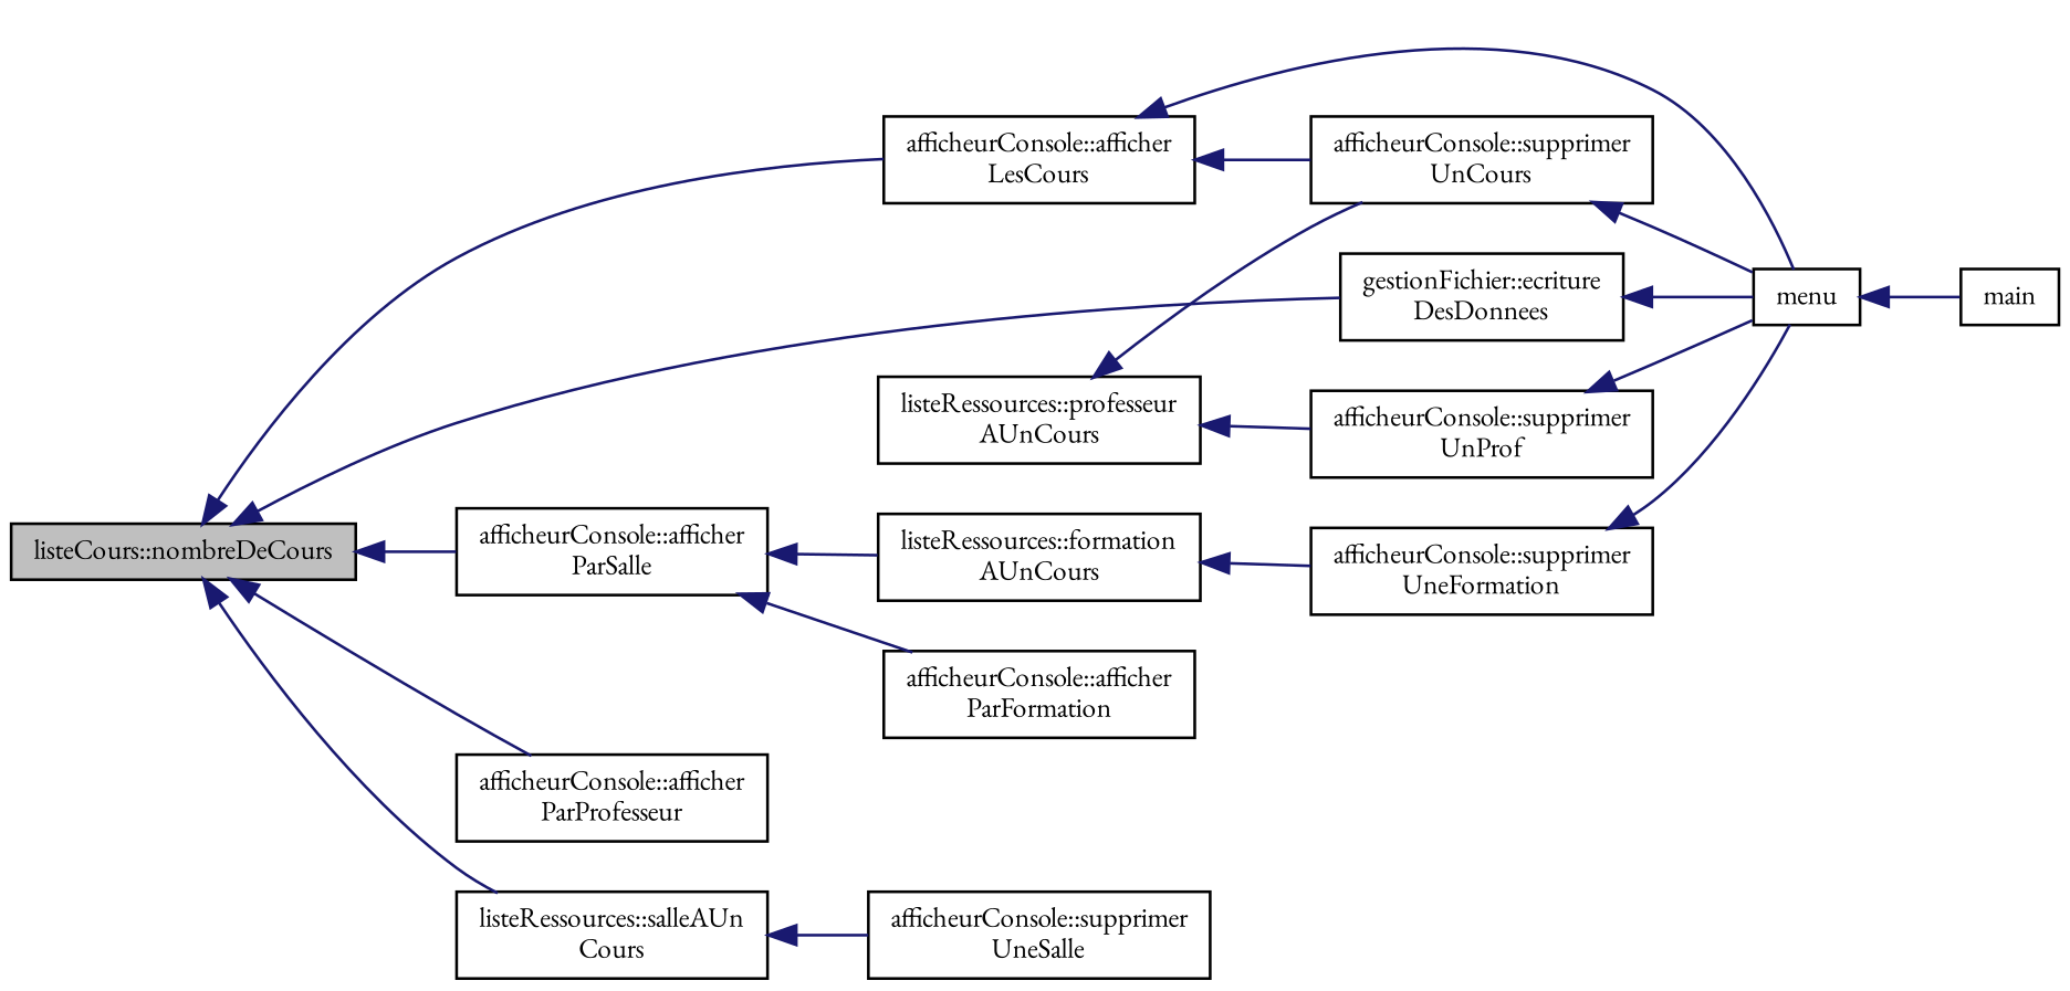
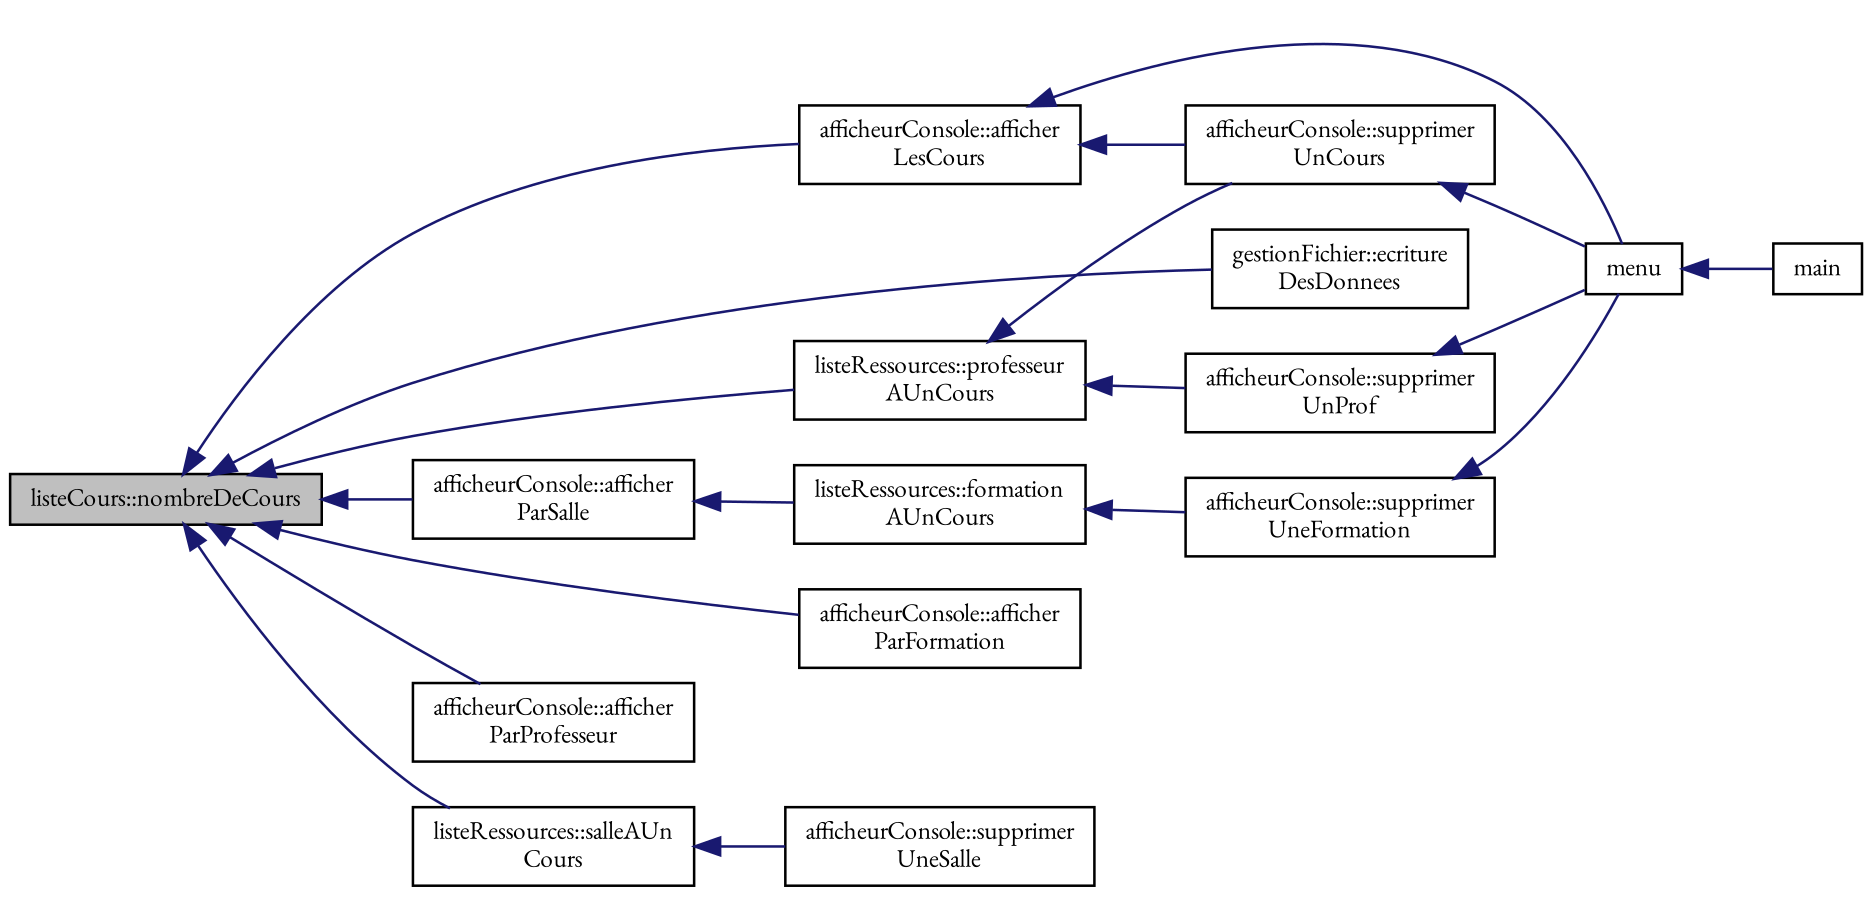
  digraph {
    fontname="EB Garamond"
    rankdir=LR
    node [color=black fillcolor=white fontname="EB Garamond" fontsize=10 shape=record style=filled]
    edge [color=midnightblue dir=back fontname="EB Garamond" fontsize=10 labelfontname=Helvetica labelfontsize=10 style=solid]
    n1 [fillcolor=grey75 fontcolor=black height=0.2 label="listeCours::nombreDeCours" width=0.4]
    n2 [height=0.2 label="afficheurConsole::afficher\lLesCours" width=0.4]
    n3 [height=0.2 label="afficheurConsole::afficher\lParProfesseur" width=0.4]
    n4 [height=0.2 label="afficheurConsole::afficher\lParFormation" width=0.4]
    n5 [height=0.2 label="afficheurConsole::afficher\lParSalle" width=0.4]
    n6 [height=0.2 label="gestionFichier::ecriture\lDesDonnees" width=0.4]
    n7 [height=0.2 label="listeRessources::professeur\lAUnCours" width=0.4]
    n8 [height=0.2 label="listeRessources::salleAUn\lCours" width=0.4]
    n9 [height=0.2 label="afficheurConsole::supprimer\lUnCours" width=0.4]
    n10 [height=0.2 label=menu width=0.4]
    n11 [height=0.2 label="listeRessources::formation\lAUnCours" width=0.4]
    n12 [height=0.2 label="afficheurConsole::supprimer\lUnProf" width=0.4]
    n13 [height=0.2 label="afficheurConsole::supprimer\lUneSalle" width=0.4]
    n14 [height=0.2 label="afficheurConsole::supprimer\lUneFormation" width=0.4]
    n15 [height=0.2 label=main width=0.4]
    n1 -> n2
    n1 -> n3
-   n5 -> n4
+   n1 -> n4
    n1 -> n5
    n1 -> n6
+   n1 -> n7
    n1 -> n8
    n2 -> n9
    n2 -> n10
    n5 -> n11
-   n6 -> n10
    n7 -> n9
    n7 -> n12
    n8 -> n13
    n9 -> n10
    n10 -> n15
    n11 -> n14
    n12 -> n10
    n14 -> n10
  }
